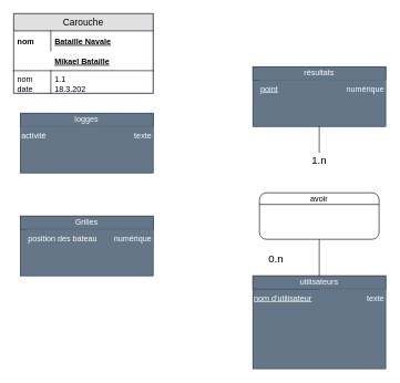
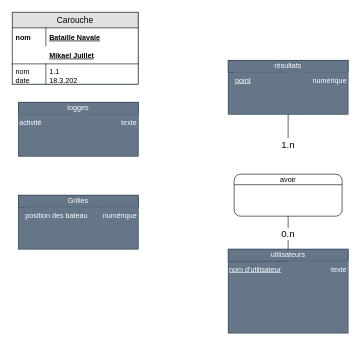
  <mxCell id="0" />
  <mxCell id="1" parent="0" />
  <mxCell id="2" value="" style="group" parent="1" vertex="1" connectable="0"><mxGeometry x="390" y="290" width="180" height="70" as="geometry" /></mxCell>
  <mxCell id="3" value="&lt;div style=&quot;box-sizing: border-box ; width: 100% ; padding: 2px&quot;&gt;&lt;br&gt;&lt;/div&gt;" style="verticalAlign=top;align=center;overflow=fill;html=1;rounded=1;shadow=0;comic=0;labelBackgroundColor=none;strokeColor=#000000;strokeWidth=1;fillColor=#ffffff;fontFamily=Verdana;fontSize=12;fontColor=#000000;" parent="2" vertex="1"><mxGeometry width="180" height="70" as="geometry" /></mxCell>
  <mxCell id="4" value="" style="endArrow=none;html=1;entryX=1;entryY=0.25;entryDx=0;entryDy=0;exitX=0;exitY=0.25;exitDx=0;exitDy=0;" parent="2" source="3" target="3" edge="1"><mxGeometry width="50" height="50" relative="1" as="geometry"><mxPoint x="-244" y="150" as="sourcePoint" /><mxPoint x="-194" y="100" as="targetPoint" /></mxGeometry></mxCell>
  <mxCell id="5" value="avoir" style="text;html=1;strokeColor=none;fillColor=none;align=center;verticalAlign=middle;whiteSpace=wrap;rounded=0;" parent="2" vertex="1"><mxGeometry x="30" width="120" height="20" as="geometry" /></mxCell>
  <mxCell id="6" value="" style="group;fillColor=#647687;strokeColor=none;fontColor=#ffffff;" parent="1" vertex="1" connectable="0"><mxGeometry x="380" y="415" width="200" height="140" as="geometry" /></mxCell>
  <mxCell id="7" value="&lt;div style=&quot;box-sizing: border-box ; width: 100% ; padding: 2px&quot;&gt;&lt;br&gt;&lt;/div&gt;" style="verticalAlign=top;align=center;overflow=fill;html=1;rounded=0;shadow=0;comic=0;labelBackgroundColor=none;strokeColor=#314354;strokeWidth=1;fillColor=#647687;fontFamily=Verdana;fontSize=12;fontColor=#ffffff;" parent="6" vertex="1"><mxGeometry width="200" height="140" as="geometry" /></mxCell>
  <mxCell id="8" value="utilisateurs" style="rounded=0;whiteSpace=wrap;html=1;fillColor=#647687;strokeColor=#314354;fontColor=#ffffff;" parent="6" vertex="1"><mxGeometry width="200" height="20" as="geometry" /></mxCell>
  <mxCell id="9" value="&lt;u&gt;nom d'utilisateur&lt;/u&gt;" style="text;html=1;strokeColor=none;fillColor=none;align=left;verticalAlign=top;whiteSpace=wrap;rounded=0;fontColor=#ffffff;" parent="6" vertex="1"><mxGeometry y="20" width="100" height="20" as="geometry" /></mxCell>
  <mxCell id="10" value="texte&lt;div&gt;&lt;/div&gt;" style="text;html=1;strokeColor=none;fillColor=#647687;align=right;verticalAlign=top;whiteSpace=wrap;rounded=0;fontColor=#ffffff;" parent="6" vertex="1"><mxGeometry x="100" y="20" width="100" height="20" as="geometry" /></mxCell>
  <mxCell id="11" value="" style="group;fillColor=#647687;strokeColor=none;fontColor=#ffffff;" parent="1" vertex="1" connectable="0"><mxGeometry x="380" y="100" width="200" height="90" as="geometry" /></mxCell>
  <mxCell id="12" value="&lt;div style=&quot;box-sizing: border-box ; width: 100% ; padding: 2px&quot;&gt;&lt;br&gt;&lt;/div&gt;" style="verticalAlign=top;align=center;overflow=fill;html=1;rounded=0;shadow=0;comic=0;labelBackgroundColor=none;strokeColor=#314354;strokeWidth=1;fillColor=#647687;fontFamily=Verdana;fontSize=12;fontColor=#ffffff;" parent="11" vertex="1"><mxGeometry width="200" height="90" as="geometry" /></mxCell>
  <mxCell id="13" value="résultats" style="rounded=0;whiteSpace=wrap;html=1;fillColor=#647687;strokeColor=#314354;fontColor=#ffffff;" parent="11" vertex="1"><mxGeometry width="200" height="20" as="geometry" /></mxCell>
  <mxCell id="14" value="&lt;u&gt;point&lt;/u&gt;" style="text;html=1;strokeColor=none;fillColor=#647687;align=left;verticalAlign=top;whiteSpace=wrap;rounded=0;fontColor=#ffffff;" parent="11" vertex="1"><mxGeometry x="10" y="20" width="110" height="20" as="geometry" /></mxCell>
  <mxCell id="15" value="numérique" style="text;html=1;strokeColor=none;fillColor=#647687;align=right;verticalAlign=top;whiteSpace=wrap;rounded=0;fontColor=#ffffff;" parent="11" vertex="1"><mxGeometry x="100" y="20" width="100" height="20" as="geometry" /></mxCell>
  <mxCell id="16" value="" style="group;fillColor=#dae8fc;strokeColor=#6c8ebf;" parent="1" vertex="1" connectable="0"><mxGeometry x="20" y="20" width="210" height="120" as="geometry" /></mxCell>
  <mxCell id="17" value="Carouche" style="swimlane;fontStyle=0;childLayout=stackLayout;horizontal=1;startSize=26;fillColor=#e0e0e0;horizontalStack=0;resizeParent=1;resizeParentMax=0;resizeLast=0;collapsible=1;marginBottom=0;swimlaneFillColor=#ffffff;align=center;fontSize=14;" parent="16" vertex="1"><mxGeometry width="210" height="120" as="geometry" /></mxCell>
  <mxCell id="18" value="Bataille Navale" style="shape=partialRectangle;top=0;left=0;right=0;bottom=0;align=left;verticalAlign=middle;fillColor=none;spacingLeft=60;spacingRight=4;overflow=hidden;rotatable=0;points=[[0,0.5],[1,0.5]];portConstraint=eastwest;dropTarget=0;fontStyle=5;fontSize=12;" parent="17" vertex="1"><mxGeometry y="26" width="210" height="30" as="geometry" /></mxCell>
  <mxCell id="19" value="nom" style="shape=partialRectangle;fontStyle=1;top=0;left=0;bottom=0;fillColor=none;align=left;verticalAlign=middle;spacingLeft=4;spacingRight=4;overflow=hidden;rotatable=0;points=[];portConstraint=eastwest;part=1;fontSize=12;" parent="18" vertex="1" connectable="0"><mxGeometry width="56" height="30" as="geometry" /></mxCell>
- <mxCell id="20" value="Mikael Bataille" style="shape=partialRectangle;top=0;left=0;right=0;bottom=1;align=left;verticalAlign=middle;fillColor=none;spacingLeft=60;spacingRight=4;overflow=hidden;rotatable=0;points=[[0,0.5],[1,0.5]];portConstraint=eastwest;dropTarget=0;fontStyle=5;fontSize=12;" parent="17" vertex="1"><mxGeometry y="56" width="210" height="30" as="geometry" /></mxCell>
+ <mxCell id="20" value="Mikael Juillet" style="shape=partialRectangle;top=0;left=0;right=0;bottom=1;align=left;verticalAlign=middle;fillColor=none;spacingLeft=60;spacingRight=4;overflow=hidden;rotatable=0;points=[[0,0.5],[1,0.5]];portConstraint=eastwest;dropTarget=0;fontStyle=5;fontSize=12;" parent="17" vertex="1"><mxGeometry y="56" width="210" height="30" as="geometry" /></mxCell>
  <mxCell id="21" value="1.1&#10;18.3.202" style="shape=partialRectangle;top=0;left=0;right=0;bottom=0;align=left;verticalAlign=top;fillColor=none;spacingLeft=60;spacingRight=4;overflow=hidden;rotatable=0;points=[[0,0.5],[1,0.5]];portConstraint=eastwest;dropTarget=0;fontSize=12;" parent="17" vertex="1"><mxGeometry y="86" width="210" height="34" as="geometry" /></mxCell>
  <mxCell id="22" value="nom&#10;date" style="shape=partialRectangle;top=0;left=0;bottom=0;fillColor=none;align=left;verticalAlign=top;spacingLeft=4;spacingRight=4;overflow=hidden;rotatable=0;points=[];portConstraint=eastwest;part=1;fontSize=12;" parent="21" vertex="1" connectable="0"><mxGeometry width="56" height="34" as="geometry" /></mxCell>
  <mxCell id="23" value="" style="endArrow=none;html=1;exitX=0.5;exitY=0;exitDx=0;exitDy=0;entryX=0.5;entryY=1;entryDx=0;entryDy=0;" parent="1" source="8" target="3" edge="1"><mxGeometry width="50" height="50" relative="1" as="geometry"><mxPoint x="101" y="545" as="sourcePoint" /><mxPoint x="170" y="435" as="targetPoint" /></mxGeometry></mxCell>
  <mxCell id="24" value="" style="endArrow=none;html=1;exitX=0.5;exitY=0;exitDx=0;exitDy=0;entryX=0.5;entryY=1;entryDx=0;entryDy=0;" parent="1" source="25" target="12" edge="1"><mxGeometry width="50" height="50" relative="1" as="geometry"><mxPoint x="111" y="555" as="sourcePoint" /><mxPoint x="180" y="445" as="targetPoint" /></mxGeometry></mxCell>
  <mxCell id="25" value="&lt;span style=&quot;font-size: 16px&quot;&gt;1.n&lt;/span&gt;" style="text;html=1;align=center;verticalAlign=middle;whiteSpace=wrap;rounded=0;fillColor=#FFFFFF;" parent="1" vertex="1"><mxGeometry x="460" y="230" width="40" height="20" as="geometry" /></mxCell>
- <mxCell id="26" value="&lt;span style=&quot;font-size: 16px&quot;&gt;0.n&lt;/span&gt;" style="text;html=1;align=center;verticalAlign=middle;whiteSpace=wrap;rounded=0;fillColor=#FFFFFF;" parent="1" vertex="1"><mxGeometry x="395" y="380" width="40" height="20" as="geometry" /></mxCell>
+ <mxCell id="26" value="&lt;span style=&quot;font-size: 16px&quot;&gt;0.n&lt;/span&gt;" style="text;html=1;align=center;verticalAlign=middle;whiteSpace=wrap;rounded=0;fillColor=#FFFFFF;" parent="1" vertex="1"><mxGeometry x="460" y="380" width="40" height="20" as="geometry" /></mxCell>
  <mxCell id="27" value="" style="group;fillColor=#647687;strokeColor=none;fontColor=#ffffff;" vertex="1" connectable="0" parent="1"><mxGeometry x="30" y="170" width="200" height="90" as="geometry" /></mxCell>
  <mxCell id="28" value="&lt;div style=&quot;box-sizing: border-box ; width: 100% ; padding: 2px&quot;&gt;&lt;br&gt;&lt;/div&gt;" style="verticalAlign=top;align=center;overflow=fill;html=1;rounded=0;shadow=0;comic=0;labelBackgroundColor=none;strokeColor=#314354;strokeWidth=1;fillColor=#647687;fontFamily=Verdana;fontSize=12;fontColor=#ffffff;" vertex="1" parent="27"><mxGeometry width="200" height="90" as="geometry" /></mxCell>
  <mxCell id="29" value="logges" style="rounded=0;whiteSpace=wrap;html=1;fillColor=#647687;strokeColor=#314354;fontColor=#ffffff;" vertex="1" parent="27"><mxGeometry width="200" height="20" as="geometry" /></mxCell>
  <mxCell id="30" value="activité" style="text;html=1;strokeColor=none;fillColor=#647687;align=left;verticalAlign=top;whiteSpace=wrap;rounded=0;fontColor=#ffffff;" vertex="1" parent="27"><mxGeometry y="20" width="110" height="20" as="geometry" /></mxCell>
  <mxCell id="31" value="texte" style="text;html=1;strokeColor=none;fillColor=#647687;align=right;verticalAlign=top;whiteSpace=wrap;rounded=0;fontColor=#ffffff;" vertex="1" parent="27"><mxGeometry x="100" y="20" width="100" height="20" as="geometry" /></mxCell>
  <mxCell id="32" value="" style="group;fillColor=#647687;strokeColor=none;fontColor=#ffffff;" vertex="1" connectable="0" parent="1"><mxGeometry x="30" y="325" width="200" height="90" as="geometry" /></mxCell>
  <mxCell id="33" value="&lt;div style=&quot;box-sizing: border-box ; width: 100% ; padding: 2px&quot;&gt;&lt;br&gt;&lt;/div&gt;" style="verticalAlign=top;align=center;overflow=fill;html=1;rounded=0;shadow=0;comic=0;labelBackgroundColor=none;strokeColor=#314354;strokeWidth=1;fillColor=#647687;fontFamily=Verdana;fontSize=12;fontColor=#ffffff;" vertex="1" parent="32"><mxGeometry width="200" height="90" as="geometry" /></mxCell>
  <mxCell id="34" value="Grilles" style="rounded=0;whiteSpace=wrap;html=1;fillColor=#647687;strokeColor=#314354;fontColor=#ffffff;" vertex="1" parent="32"><mxGeometry width="200" height="20" as="geometry" /></mxCell>
  <mxCell id="35" value="position des bateau&amp;nbsp;" style="text;html=1;strokeColor=none;fillColor=#647687;align=left;verticalAlign=top;whiteSpace=wrap;rounded=0;fontColor=#ffffff;" vertex="1" parent="32"><mxGeometry x="10" y="20" width="130" height="20" as="geometry" /></mxCell>
  <mxCell id="36" value="numérique" style="text;html=1;strokeColor=none;fillColor=#647687;align=right;verticalAlign=top;whiteSpace=wrap;rounded=0;fontColor=#ffffff;" vertex="1" parent="32"><mxGeometry x="140" y="20" width="60" height="20" as="geometry" /></mxCell>
